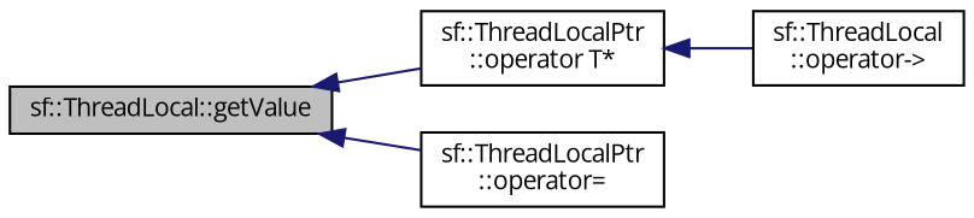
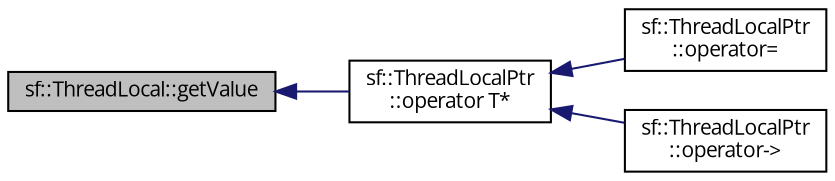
  digraph {
    fontname="Open Sans"
    rankdir=LR
    node [color=black fillcolor=white fontname="Open Sans" fontsize=10 shape=record style=filled]
    edge [color=midnightblue dir=back fontname="Open Sans" fontsize=10 labelfontname=Helvetica labelfontsize=10 style=solid]
    n1 [fillcolor=grey75 fontcolor=black height=0.2 label="sf::ThreadLocal::getValue" width=0.4]
    n2 [height=0.2 label="sf::ThreadLocalPtr\l::operator T*" width=0.4]
    n3 [height=0.2 label="sf::ThreadLocalPtr\l::operator=" width=0.4]
-   n4 [height=0.2 label="sf::ThreadLocal\l::operator-\>" width=0.4]
+   n4 [height=0.2 label="sf::ThreadLocalPtr\l::operator-\>" width=0.4]
    n1 -> n2
-   n1 -> n3
+   n2 -> n3
    n2 -> n4
  }
